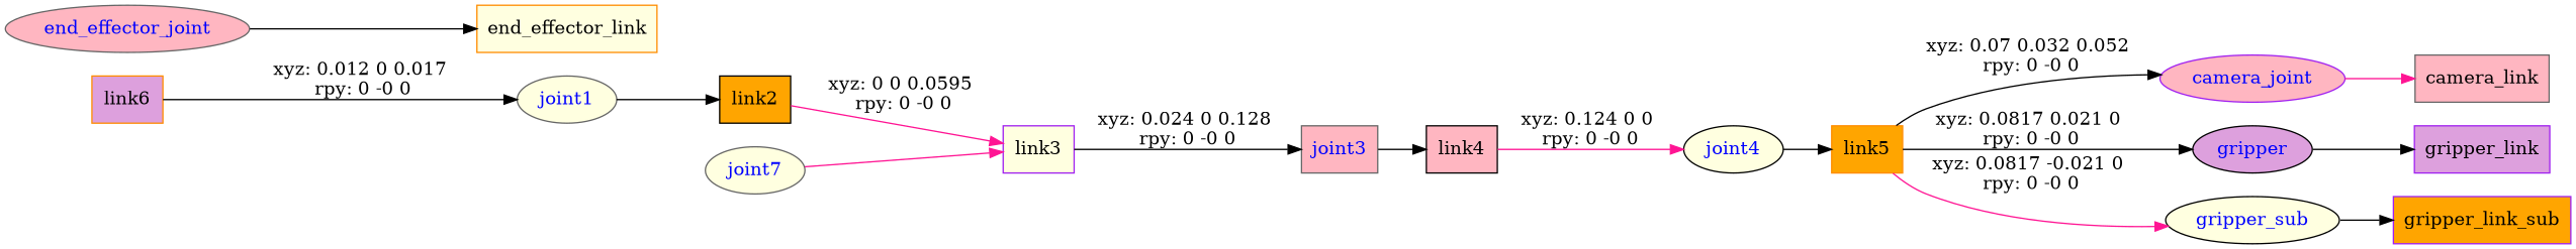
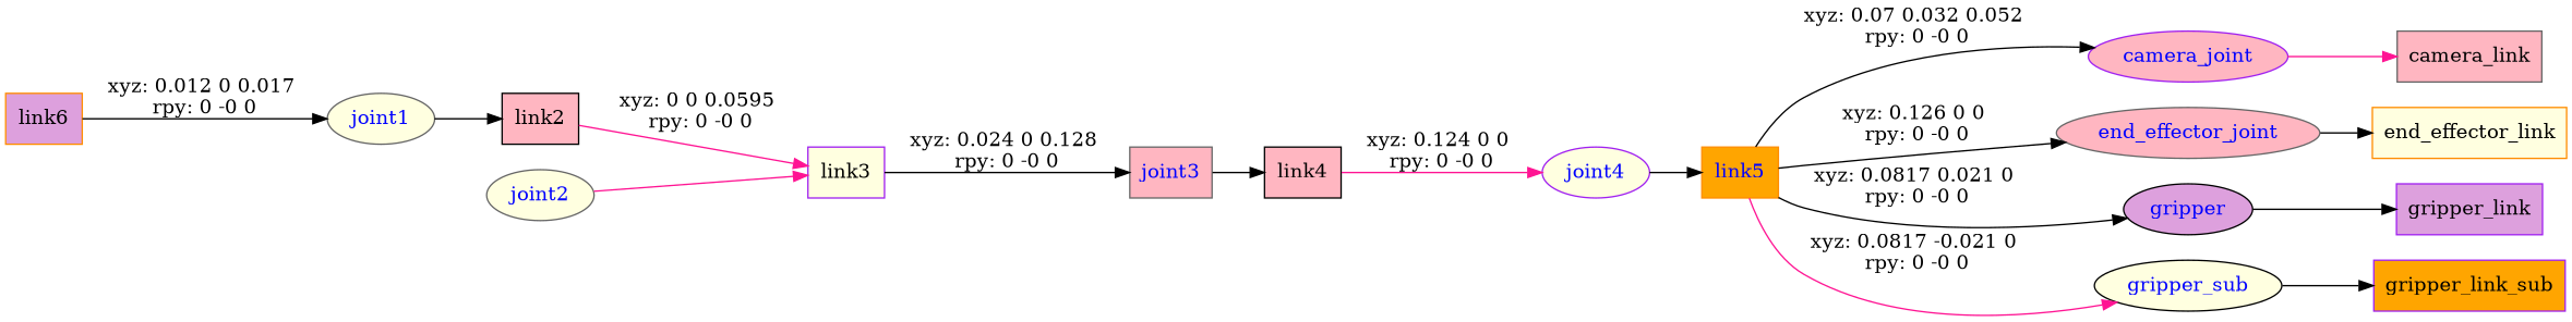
  digraph {
    rankdir=LR
    node [color=gray40 fillcolor=lightyellow shape=box style=filled]
    edge [color=black]
    n1 [color=darkorange fillcolor=plum label=link6]
    joint1 [fontcolor=blue shape=ellipse]
-   n3 [color=black fillcolor=orange label=link2]
+   n3 [color=black fillcolor=lightpink label=link2]
    n4 [color=purple label=link3]
-   joint2 [fontcolor=blue shape=ellipse label=joint7]
+   joint2 [fontcolor=blue shape=ellipse]
    joint3 [fillcolor=lightpink fontcolor=blue]
    n7 [color=black fillcolor=lightpink label=link4]
-   joint4 [color=black fontcolor=blue shape=ellipse]
-   n9 [color=darkorange fillcolor=orange label=link5]
+   joint4 [color=purple fontcolor=blue shape=ellipse]
+   n9 [color=darkorange fillcolor=orange label=link5 fontcolor=blue]
    camera_joint [color=purple fillcolor=lightpink fontcolor=blue shape=ellipse]
    end_effector_joint [fillcolor=lightpink fontcolor=blue shape=ellipse]
    gripper [color=black fillcolor=plum fontcolor=blue shape=ellipse]
    gripper_sub [color=black fontcolor=blue shape=ellipse]
    n14 [fillcolor=lightpink label=camera_link]
    n15 [color=darkorange label=end_effector_link]
    n16 [color=purple fillcolor=plum label=gripper_link]
    n17 [color=purple fillcolor=orange label=gripper_link_sub]
    n1 -> joint1 [label="xyz: 0.012 0 0.017 \nrpy: 0 -0 0"]
    joint1 -> n3
    n3 -> n4 [color=deeppink label="xyz: 0 0 0.0595 \nrpy: 0 -0 0"]
    n4 -> joint3 [label="xyz: 0.024 0 0.128 \nrpy: 0 -0 0"]
    joint2 -> n4 [color=deeppink]
    joint3 -> n7
    n7 -> joint4 [color=deeppink label="xyz: 0.124 0 0 \nrpy: 0 -0 0"]
    joint4 -> n9
    n9 -> camera_joint [label="xyz: 0.07 0.032 0.052 \nrpy: 0 -0 0"]
+   n9 -> end_effector_joint [label="xyz: 0.126 0 0 \nrpy: 0 -0 0"]
    n9 -> gripper [label="xyz: 0.0817 0.021 0 \nrpy: 0 -0 0"]
    n9 -> gripper_sub [color=deeppink label="xyz: 0.0817 -0.021 0 \nrpy: 0 -0 0"]
    camera_joint -> n14 [color=deeppink]
    end_effector_joint -> n15
    gripper -> n16
    gripper_sub -> n17
  }
